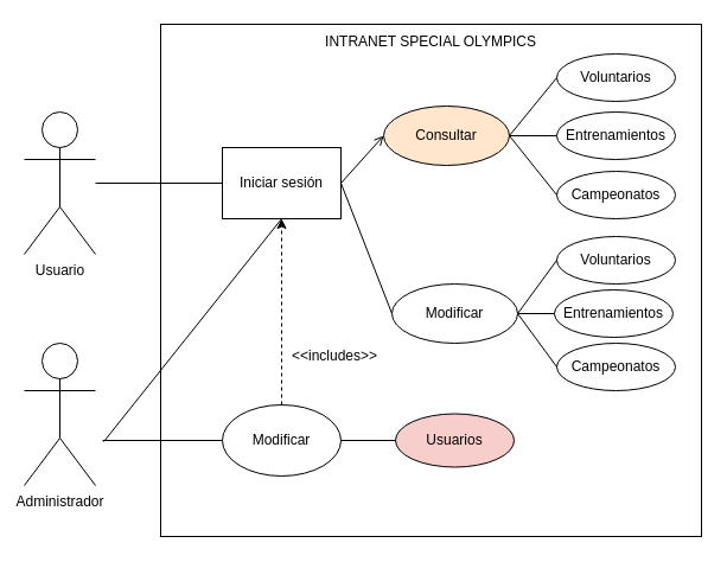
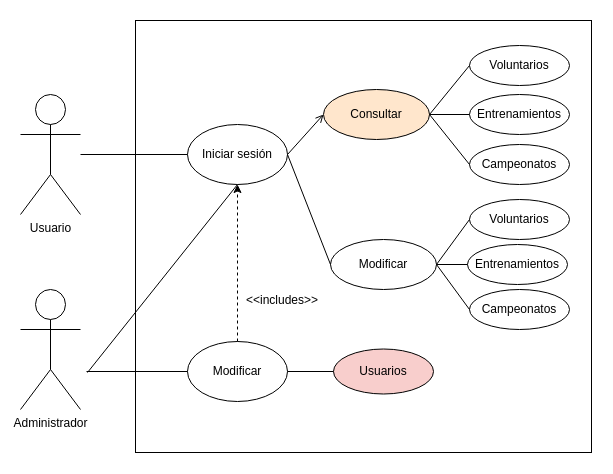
  <mxCell id="0" />
  <mxCell id="1" parent="0" />
  <mxCell id="2" value="" style="rounded=0;whiteSpace=wrap;html=1;" parent="1" vertex="1"><mxGeometry x="135" y="20" width="456" height="432" as="geometry" /></mxCell>
  <mxCell id="3" value="Usuario&lt;br&gt;" style="shape=umlActor;verticalLabelPosition=bottom;verticalAlign=top;html=1;outlineConnect=0;" parent="1" vertex="1"><mxGeometry x="20" y="94" width="60" height="120" as="geometry" /></mxCell>
- <mxCell id="4" value="Iniciar sesión" style="whiteSpace=wrap;html=1;rounded=0;" parent="1" vertex="1"><mxGeometry x="187" y="124" width="100" height="60" as="geometry" /></mxCell>
+ <mxCell id="4" value="Iniciar sesión" style="ellipse;whiteSpace=wrap;html=1;" parent="1" vertex="1"><mxGeometry x="187" y="124" width="100" height="60" as="geometry" /></mxCell>
  <mxCell id="5" value="" style="endArrow=none;html=1;entryX=0;entryY=0.5;entryDx=0;entryDy=0;" parent="1" target="4" edge="1"><mxGeometry width="50" height="50" relative="1" as="geometry"><mxPoint x="80" y="154" as="sourcePoint" /><mxPoint x="130" y="149" as="targetPoint" /></mxGeometry></mxCell>
  <mxCell id="6" value="Consultar" style="ellipse;whiteSpace=wrap;html=1;fillColor=#ffe6cc;" parent="1" vertex="1"><mxGeometry x="323" y="89" width="106" height="50" as="geometry" /></mxCell>
  <mxCell id="7" value="Voluntarios" style="ellipse;whiteSpace=wrap;html=1;" parent="1" vertex="1"><mxGeometry x="469" y="45" width="100" height="40" as="geometry" /></mxCell>
  <mxCell id="8" value="Entrenamientos" style="ellipse;whiteSpace=wrap;html=1;" parent="1" vertex="1"><mxGeometry x="469" y="94" width="100" height="40" as="geometry" /></mxCell>
  <mxCell id="9" value="Campeonatos" style="ellipse;whiteSpace=wrap;html=1;" parent="1" vertex="1"><mxGeometry x="469" y="144" width="100" height="40" as="geometry" /></mxCell>
  <mxCell id="10" value="" style="endArrow=none;html=1;entryX=0;entryY=0.5;entryDx=0;entryDy=0;" parent="1" source="6" target="8" edge="1"><mxGeometry width="50" height="50" relative="1" as="geometry"><mxPoint x="446" y="129" as="sourcePoint" /><mxPoint x="500" y="99" as="targetPoint" /></mxGeometry></mxCell>
  <mxCell id="11" value="" style="endArrow=none;html=1;entryX=0;entryY=0.5;entryDx=0;entryDy=0;exitX=1;exitY=0.5;exitDx=0;exitDy=0;" parent="1" source="6" target="9" edge="1"><mxGeometry width="50" height="50" relative="1" as="geometry"><mxPoint x="438" y="119" as="sourcePoint" /><mxPoint x="492" y="89" as="targetPoint" /></mxGeometry></mxCell>
  <mxCell id="12" value="" style="endArrow=none;html=1;entryX=0;entryY=0.5;entryDx=0;entryDy=0;exitX=1;exitY=0.5;exitDx=0;exitDy=0;" parent="1" source="6" target="7" edge="1"><mxGeometry width="50" height="50" relative="1" as="geometry"><mxPoint x="438" y="115" as="sourcePoint" /><mxPoint x="480" y="174" as="targetPoint" /></mxGeometry></mxCell>
  <mxCell id="13" value="Modificar" style="ellipse;whiteSpace=wrap;html=1;" parent="1" vertex="1"><mxGeometry x="330" y="239" width="106" height="50" as="geometry" /></mxCell>
  <mxCell id="14" value="Voluntarios" style="ellipse;whiteSpace=wrap;html=1;" parent="1" vertex="1"><mxGeometry x="469" y="199" width="100" height="40" as="geometry" /></mxCell>
  <mxCell id="15" value="Entrenamientos" style="ellipse;whiteSpace=wrap;html=1;" parent="1" vertex="1"><mxGeometry x="467" y="244" width="100" height="40" as="geometry" /></mxCell>
  <mxCell id="16" value="Campeonatos" style="ellipse;whiteSpace=wrap;html=1;" parent="1" vertex="1"><mxGeometry x="469" y="289" width="100" height="40" as="geometry" /></mxCell>
  <mxCell id="17" value="" style="endArrow=none;html=1;entryX=0;entryY=0.5;entryDx=0;entryDy=0;" parent="1" source="13" target="15" edge="1"><mxGeometry width="50" height="50" relative="1" as="geometry"><mxPoint x="446" y="274" as="sourcePoint" /><mxPoint x="500" y="244" as="targetPoint" /></mxGeometry></mxCell>
  <mxCell id="18" value="" style="endArrow=none;html=1;entryX=0;entryY=0.5;entryDx=0;entryDy=0;exitX=1;exitY=0.5;exitDx=0;exitDy=0;" parent="1" source="13" target="16" edge="1"><mxGeometry width="50" height="50" relative="1" as="geometry"><mxPoint x="438" y="264" as="sourcePoint" /><mxPoint x="492" y="234" as="targetPoint" /></mxGeometry></mxCell>
  <mxCell id="19" value="" style="endArrow=none;html=1;entryX=0;entryY=0.5;entryDx=0;entryDy=0;exitX=1;exitY=0.5;exitDx=0;exitDy=0;" parent="1" source="13" target="14" edge="1"><mxGeometry width="50" height="50" relative="1" as="geometry"><mxPoint x="438" y="260" as="sourcePoint" /><mxPoint x="480" y="319" as="targetPoint" /></mxGeometry></mxCell>
  <mxCell id="20" value="" style="endArrow=open;html=1;entryX=0;entryY=0.5;entryDx=0;entryDy=0;exitX=1;exitY=0.5;exitDx=0;exitDy=0;" parent="1" source="4" target="6" edge="1"><mxGeometry width="50" height="50" relative="1" as="geometry"><mxPoint x="350" y="229" as="sourcePoint" /><mxPoint x="400" y="179" as="targetPoint" /></mxGeometry></mxCell>
  <mxCell id="21" value="" style="endArrow=none;html=1;entryX=0;entryY=0.5;entryDx=0;entryDy=0;exitX=1;exitY=0.5;exitDx=0;exitDy=0;" parent="1" source="4" target="13" edge="1"><mxGeometry width="50" height="50" relative="1" as="geometry"><mxPoint x="350" y="229" as="sourcePoint" /><mxPoint x="400" y="179" as="targetPoint" /></mxGeometry></mxCell>
  <mxCell id="22" value="Administrador" style="shape=umlActor;verticalLabelPosition=bottom;verticalAlign=top;html=1;outlineConnect=0;" parent="1" vertex="1"><mxGeometry x="20" y="289" width="60" height="120" as="geometry" /></mxCell>
  <mxCell id="23" value="Modificar" style="ellipse;whiteSpace=wrap;html=1;" parent="1" vertex="1"><mxGeometry x="187" y="341" width="100" height="60" as="geometry" /></mxCell>
  <mxCell id="24" value="" style="endArrow=none;html=1;entryX=0;entryY=0.5;entryDx=0;entryDy=0;" parent="1" target="23" edge="1"><mxGeometry width="50" height="50" relative="1" as="geometry"><mxPoint x="86" y="371" as="sourcePoint" /><mxPoint x="130" y="359" as="targetPoint" /></mxGeometry></mxCell>
  <mxCell id="25" value="Usuarios" style="ellipse;whiteSpace=wrap;html=1;fillColor=#f8cecc;" parent="1" vertex="1"><mxGeometry x="333" y="348.5" width="100" height="45" as="geometry" /></mxCell>
  <mxCell id="26" value="" style="endArrow=none;html=1;entryX=0;entryY=0.5;entryDx=0;entryDy=0;exitX=1;exitY=0.5;exitDx=0;exitDy=0;" parent="1" source="23" target="25" edge="1"><mxGeometry width="50" height="50" relative="1" as="geometry"><mxPoint x="270" y="389" as="sourcePoint" /><mxPoint x="320" y="339" as="targetPoint" /></mxGeometry></mxCell>
  <mxCell id="27" value="&amp;lt;&amp;lt;includes&amp;gt;&amp;gt;" style="text;html=1;strokeColor=none;fillColor=none;align=center;verticalAlign=middle;whiteSpace=wrap;rounded=0;" parent="1" vertex="1"><mxGeometry x="262" y="290" width="40" height="20" as="geometry" /></mxCell>
  <mxCell id="28" value="" style="endArrow=classic;html=1;dashed=1;entryX=0.5;entryY=1;entryDx=0;entryDy=0;exitX=0.5;exitY=0;exitDx=0;exitDy=0;" parent="1" source="23" target="4" edge="1"><mxGeometry width="50" height="50" relative="1" as="geometry"><mxPoint x="350" y="329" as="sourcePoint" /><mxPoint x="240" y="239" as="targetPoint" /></mxGeometry></mxCell>
  <mxCell id="29" value="" style="endArrow=none;html=1;entryX=0.5;entryY=1;entryDx=0;entryDy=0;" parent="1" target="4" edge="1"><mxGeometry width="50" height="50" relative="1" as="geometry"><mxPoint x="87" y="372" as="sourcePoint" /><mxPoint x="130" y="344" as="targetPoint" /></mxGeometry></mxCell>
- <mxCell id="30" value="INTRANET SPECIAL OLYMPICS" style="text;html=1;align=center;verticalAlign=middle;whiteSpace=wrap;rounded=0;" parent="1" vertex="1"><mxGeometry x="257" y="25" width="212" height="20" as="geometry" /></mxCell>
